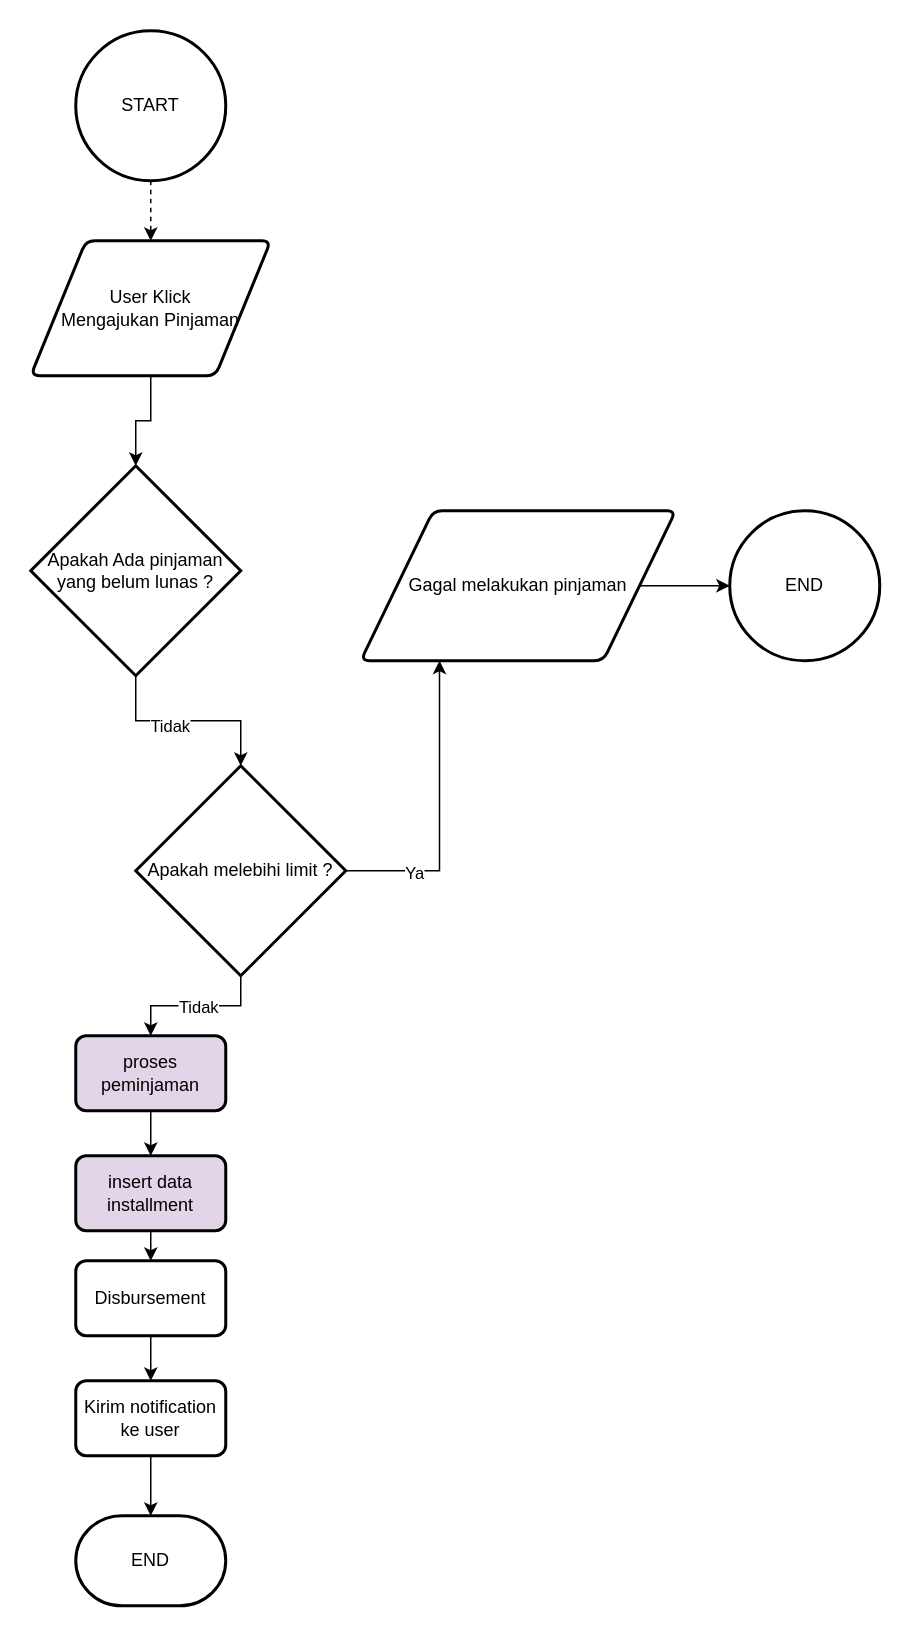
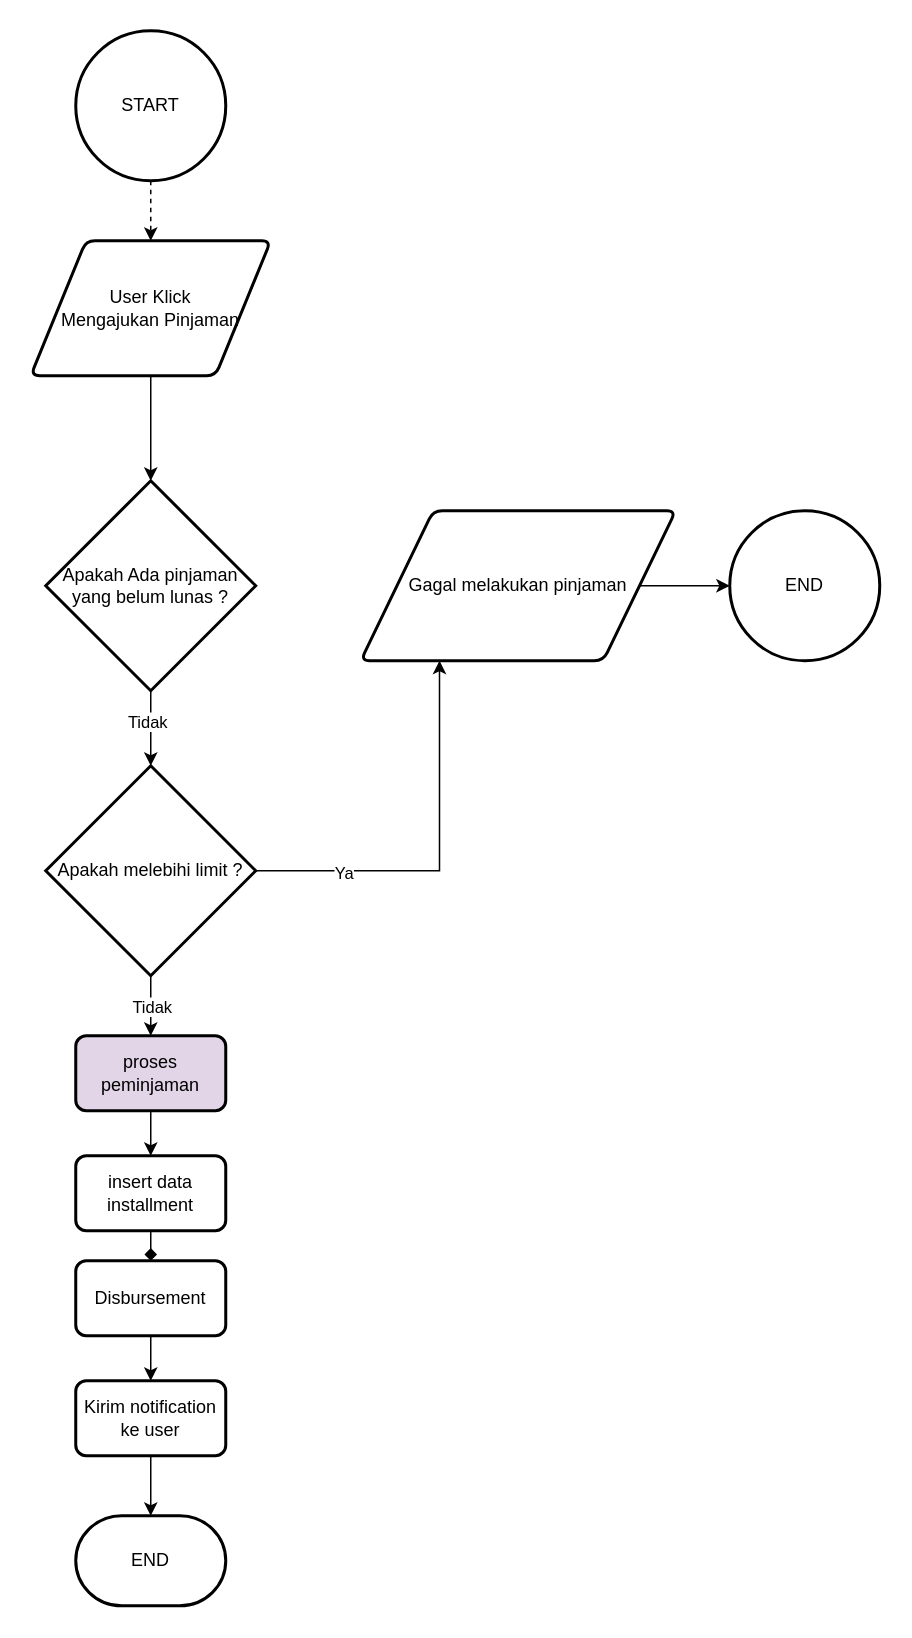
  <mxCell id="0" />
  <mxCell id="1" parent="0" />
  <mxCell id="2" style="edgeStyle=orthogonalEdgeStyle;rounded=0;orthogonalLoop=1;jettySize=auto;html=1;exitX=0.5;exitY=1;exitDx=0;exitDy=0;exitPerimeter=0;entryX=0.5;entryY=0;entryDx=0;entryDy=0;dashed=1;" parent="1" source="3" target="5" edge="1"><mxGeometry relative="1" as="geometry" /></mxCell>
  <mxCell id="3" value="START" style="strokeWidth=2;html=1;shape=mxgraph.flowchart.start_2;whiteSpace=wrap;" parent="1" vertex="1"><mxGeometry x="50" y="20" width="100" height="100" as="geometry" /></mxCell>
  <mxCell id="4" style="edgeStyle=orthogonalEdgeStyle;rounded=0;orthogonalLoop=1;jettySize=auto;html=1;exitX=0.5;exitY=1;exitDx=0;exitDy=0;entryX=0.5;entryY=0;entryDx=0;entryDy=0;entryPerimeter=0;" parent="1" source="5" target="8" edge="1"><mxGeometry relative="1" as="geometry"><mxPoint x="100" y="280" as="targetPoint" /></mxGeometry></mxCell>
  <mxCell id="5" value="User Klick&lt;br&gt;Mengajukan Pinjaman" style="shape=parallelogram;html=1;strokeWidth=2;perimeter=parallelogramPerimeter;whiteSpace=wrap;rounded=1;arcSize=12;size=0.23;" parent="1" vertex="1"><mxGeometry x="20" y="160" width="160" height="90" as="geometry" /></mxCell>
  <mxCell id="6" style="edgeStyle=orthogonalEdgeStyle;rounded=0;orthogonalLoop=1;jettySize=auto;html=1;exitX=0.5;exitY=1;exitDx=0;exitDy=0;exitPerimeter=0;entryX=0.5;entryY=0;entryDx=0;entryDy=0;entryPerimeter=0;" edge="1" parent="1" source="8" target="19"><mxGeometry relative="1" as="geometry" /></mxCell>
  <mxCell id="7" value="Tidak" style="edgeLabel;html=1;align=center;verticalAlign=middle;resizable=0;points=[];" vertex="1" connectable="0" parent="6"><mxGeometry x="-0.2" y="-3" relative="1" as="geometry"><mxPoint as="offset" /></mxGeometry></mxCell>
- <mxCell id="8" value="Apakah Ada pinjaman yang belum lunas ?" style="strokeWidth=2;html=1;shape=mxgraph.flowchart.decision;whiteSpace=wrap;" parent="1" vertex="1"><mxGeometry x="20" y="310" width="140" height="140" as="geometry" /></mxCell>
+ <mxCell id="8" value="Apakah Ada pinjaman yang belum lunas ?" style="strokeWidth=2;html=1;shape=mxgraph.flowchart.decision;whiteSpace=wrap;" parent="1" vertex="1"><mxGeometry x="30" y="320" width="140" height="140" as="geometry" /></mxCell>
  <mxCell id="9" style="edgeStyle=orthogonalEdgeStyle;rounded=0;orthogonalLoop=1;jettySize=auto;html=1;exitX=0.5;exitY=1;exitDx=0;exitDy=0;entryX=0.5;entryY=0;entryDx=0;entryDy=0;" edge="1" parent="1" source="10" target="25"><mxGeometry relative="1" as="geometry" /></mxCell>
  <mxCell id="10" value="proses peminjaman" style="rounded=1;whiteSpace=wrap;html=1;absoluteArcSize=1;arcSize=14;strokeWidth=2;fillColor=#e1d5e7;" parent="1" vertex="1"><mxGeometry x="50" y="690" width="100" height="50" as="geometry" /></mxCell>
  <mxCell id="11" value="END" style="strokeWidth=2;html=1;shape=mxgraph.flowchart.terminator;whiteSpace=wrap;" parent="1" vertex="1"><mxGeometry x="50" y="1010" width="100" height="60" as="geometry" /></mxCell>
  <mxCell id="12" value="END" style="strokeWidth=2;html=1;shape=mxgraph.flowchart.start_2;whiteSpace=wrap;" vertex="1" parent="1"><mxGeometry x="486" y="340" width="100" height="100" as="geometry" /></mxCell>
  <mxCell id="13" style="edgeStyle=orthogonalEdgeStyle;rounded=0;orthogonalLoop=1;jettySize=auto;html=1;exitX=1;exitY=0.5;exitDx=0;exitDy=0;" edge="1" parent="1" source="14" target="12"><mxGeometry relative="1" as="geometry" /></mxCell>
  <mxCell id="14" value="Gagal melakukan pinjaman" style="shape=parallelogram;html=1;strokeWidth=2;perimeter=parallelogramPerimeter;whiteSpace=wrap;rounded=1;arcSize=12;size=0.23;" vertex="1" parent="1"><mxGeometry x="240" y="340" width="210" height="100" as="geometry" /></mxCell>
  <mxCell id="15" style="edgeStyle=orthogonalEdgeStyle;rounded=0;orthogonalLoop=1;jettySize=auto;html=1;exitX=1;exitY=0.5;exitDx=0;exitDy=0;exitPerimeter=0;entryX=0.25;entryY=1;entryDx=0;entryDy=0;" edge="1" parent="1" source="19" target="14"><mxGeometry relative="1" as="geometry"><mxPoint x="280" y="460" as="targetPoint" /></mxGeometry></mxCell>
  <mxCell id="16" value="Ya" style="edgeLabel;html=1;align=center;verticalAlign=middle;resizable=0;points=[];" vertex="1" connectable="0" parent="15"><mxGeometry x="-0.558" y="-1" relative="1" as="geometry"><mxPoint as="offset" /></mxGeometry></mxCell>
  <mxCell id="17" style="edgeStyle=orthogonalEdgeStyle;rounded=0;orthogonalLoop=1;jettySize=auto;html=1;exitX=0.5;exitY=1;exitDx=0;exitDy=0;exitPerimeter=0;entryX=0.5;entryY=0;entryDx=0;entryDy=0;" edge="1" parent="1" source="19" target="10"><mxGeometry relative="1" as="geometry" /></mxCell>
  <mxCell id="18" value="Tidak" style="edgeLabel;html=1;align=center;verticalAlign=middle;resizable=0;points=[];" vertex="1" connectable="0" parent="17"><mxGeometry x="-0.025" relative="1" as="geometry"><mxPoint as="offset" /></mxGeometry></mxCell>
- <mxCell id="19" value="Apakah melebihi limit ?" style="strokeWidth=2;html=1;shape=mxgraph.flowchart.decision;whiteSpace=wrap;" vertex="1" parent="1"><mxGeometry x="90" y="510" width="140" height="140" as="geometry" /></mxCell>
+ <mxCell id="19" value="Apakah melebihi limit ?" style="strokeWidth=2;html=1;shape=mxgraph.flowchart.decision;whiteSpace=wrap;" vertex="1" parent="1"><mxGeometry x="30" y="510" width="140" height="140" as="geometry" /></mxCell>
  <mxCell id="20" style="edgeStyle=orthogonalEdgeStyle;rounded=0;orthogonalLoop=1;jettySize=auto;html=1;exitX=0.5;exitY=1;exitDx=0;exitDy=0;entryX=0.5;entryY=0;entryDx=0;entryDy=0;" edge="1" parent="1" source="21" target="23"><mxGeometry relative="1" as="geometry" /></mxCell>
  <mxCell id="21" value="Disbursement" style="rounded=1;whiteSpace=wrap;html=1;absoluteArcSize=1;arcSize=14;strokeWidth=2;" vertex="1" parent="1"><mxGeometry x="50" y="840" width="100" height="50" as="geometry" /></mxCell>
  <mxCell id="22" style="edgeStyle=orthogonalEdgeStyle;rounded=0;orthogonalLoop=1;jettySize=auto;html=1;exitX=0.5;exitY=1;exitDx=0;exitDy=0;entryX=0.5;entryY=0;entryDx=0;entryDy=0;entryPerimeter=0;" edge="1" parent="1" source="23" target="11"><mxGeometry relative="1" as="geometry" /></mxCell>
  <mxCell id="23" value="Kirim notification ke user" style="rounded=1;whiteSpace=wrap;html=1;absoluteArcSize=1;arcSize=14;strokeWidth=2;" vertex="1" parent="1"><mxGeometry x="50" y="920" width="100" height="50" as="geometry" /></mxCell>
- <mxCell id="24" style="edgeStyle=orthogonalEdgeStyle;rounded=0;orthogonalLoop=1;jettySize=auto;html=1;exitX=0.5;exitY=1;exitDx=0;exitDy=0;entryX=0.5;entryY=0;entryDx=0;entryDy=0;" edge="1" parent="1" source="25" target="21"><mxGeometry relative="1" as="geometry" /></mxCell>
- <mxCell id="25" value="insert data installment" style="rounded=1;whiteSpace=wrap;html=1;absoluteArcSize=1;arcSize=14;strokeWidth=2;fillColor=#e1d5e7;" vertex="1" parent="1"><mxGeometry x="50" y="770" width="100" height="50" as="geometry" /></mxCell>
+ <mxCell id="24" style="edgeStyle=orthogonalEdgeStyle;rounded=0;orthogonalLoop=1;jettySize=auto;html=1;exitX=0.5;exitY=1;exitDx=0;exitDy=0;entryX=0.5;entryY=0;entryDx=0;entryDy=0;endArrow=diamond;" edge="1" parent="1" source="25" target="21"><mxGeometry relative="1" as="geometry" /></mxCell>
+ <mxCell id="25" value="insert data installment" style="rounded=1;whiteSpace=wrap;html=1;absoluteArcSize=1;arcSize=14;strokeWidth=2;" vertex="1" parent="1"><mxGeometry x="50" y="770" width="100" height="50" as="geometry" /></mxCell>
